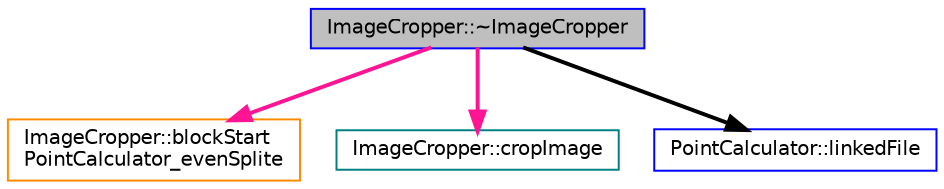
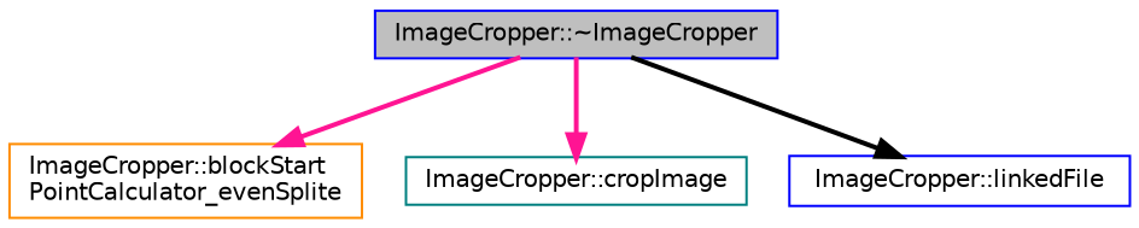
  digraph {
    rankdir=TB
    node [color=blue fillcolor=white fontname=Helvetica fontsize=10 shape=record style=filled]
    edge [color=deeppink fontname=Helvetica fontsize=10 labelfontname=Helvetica labelfontsize=10 style=bold]
    n1 [fillcolor=grey75 fontcolor=black height=0.2 label="ImageCropper::~ImageCropper" width=0.4]
    n2 [color=darkorange height=0.2 label="ImageCropper::blockStart\lPointCalculator_evenSplite" width=0.4]
    n3 [color=teal height=0.2 label="ImageCropper::cropImage" width=0.4]
-   n4 [height=0.2 label="PointCalculator::linkedFile" width=0.4]
+   n4 [height=0.2 label="ImageCropper::linkedFile" width=0.4]
    n1 -> n2
    n1 -> n3
    n1 -> n4 [color=black]
  }
